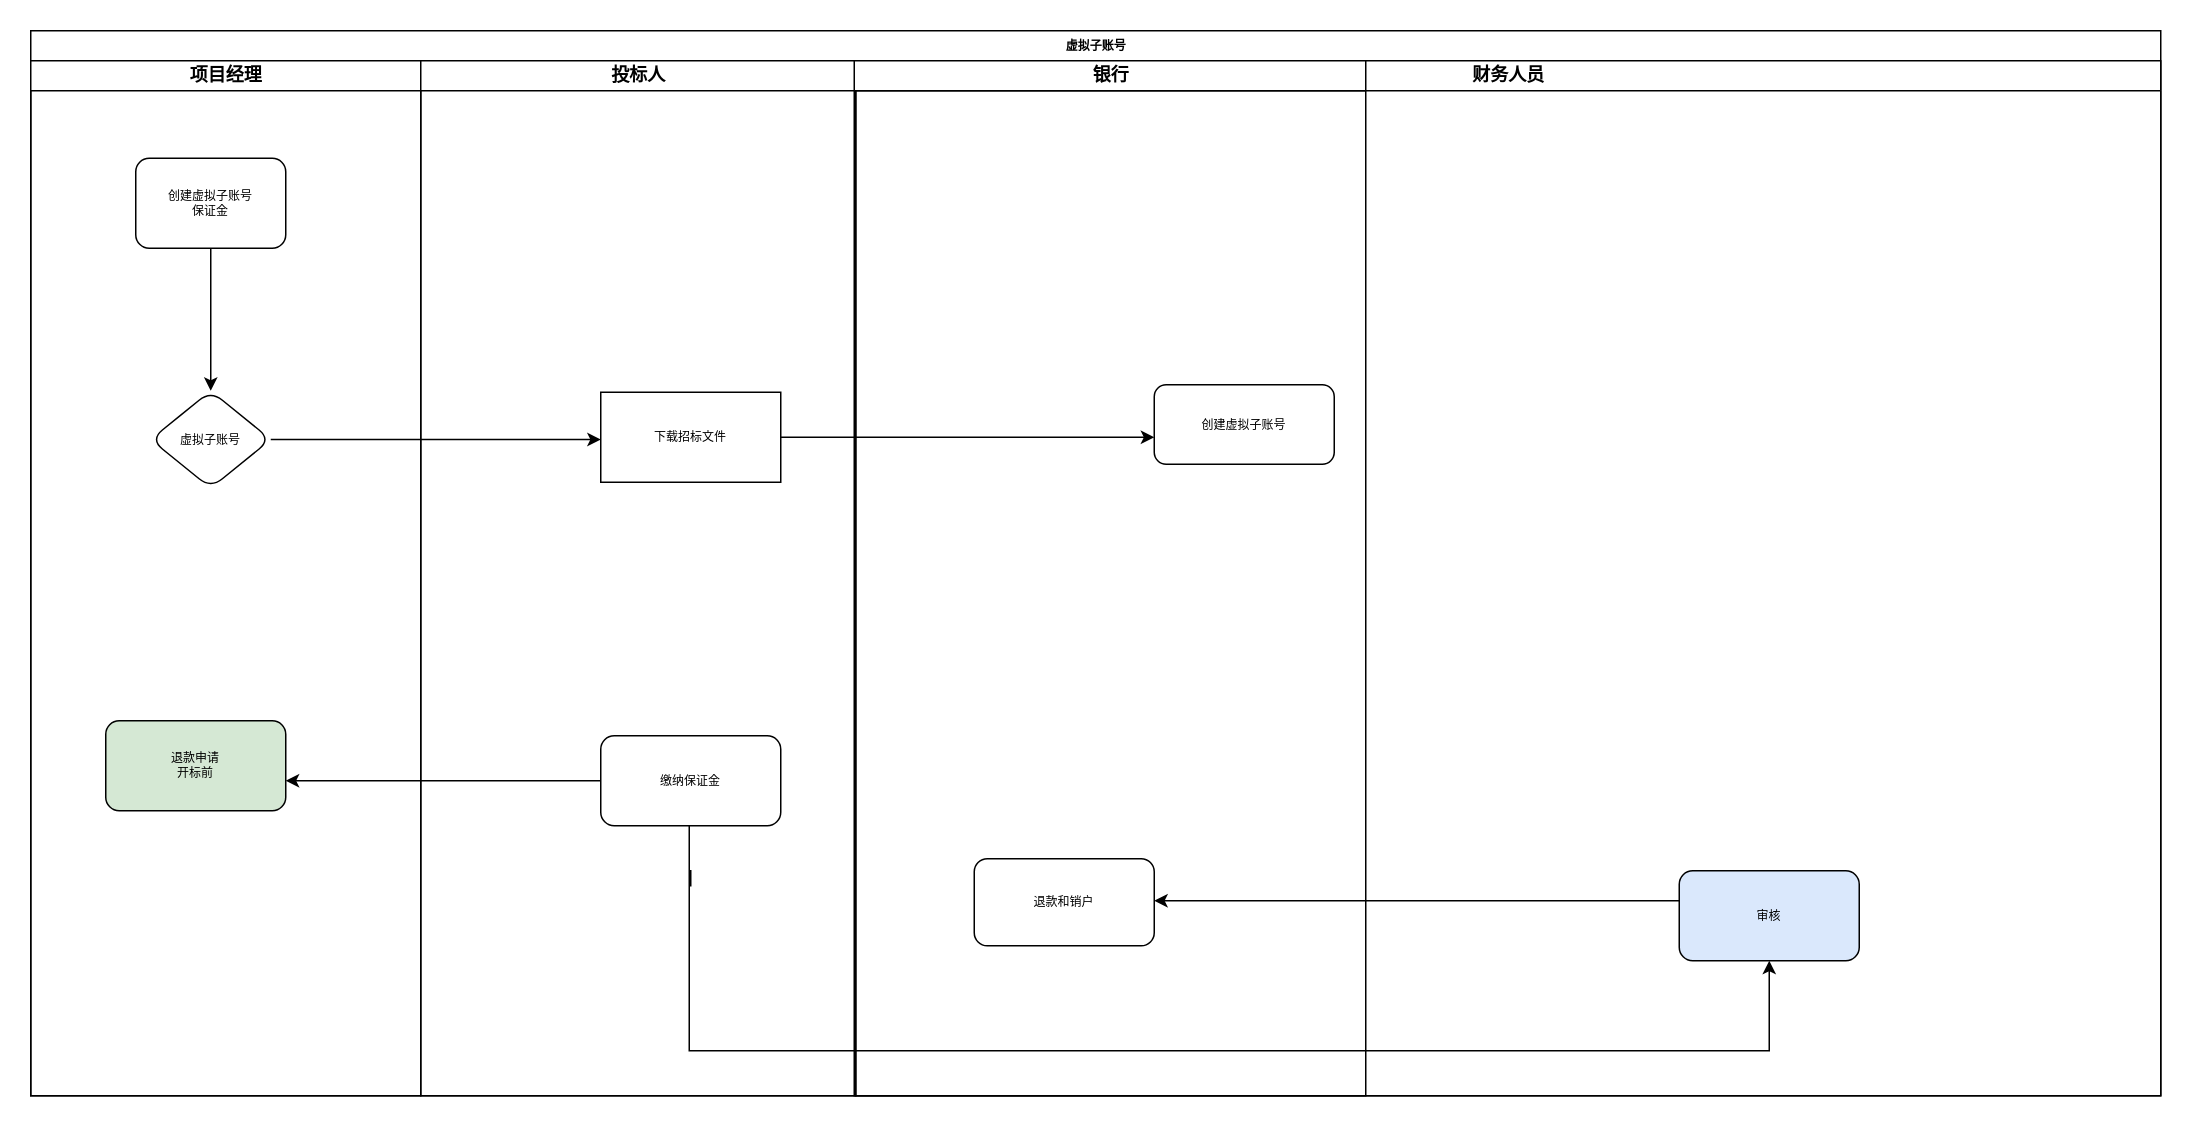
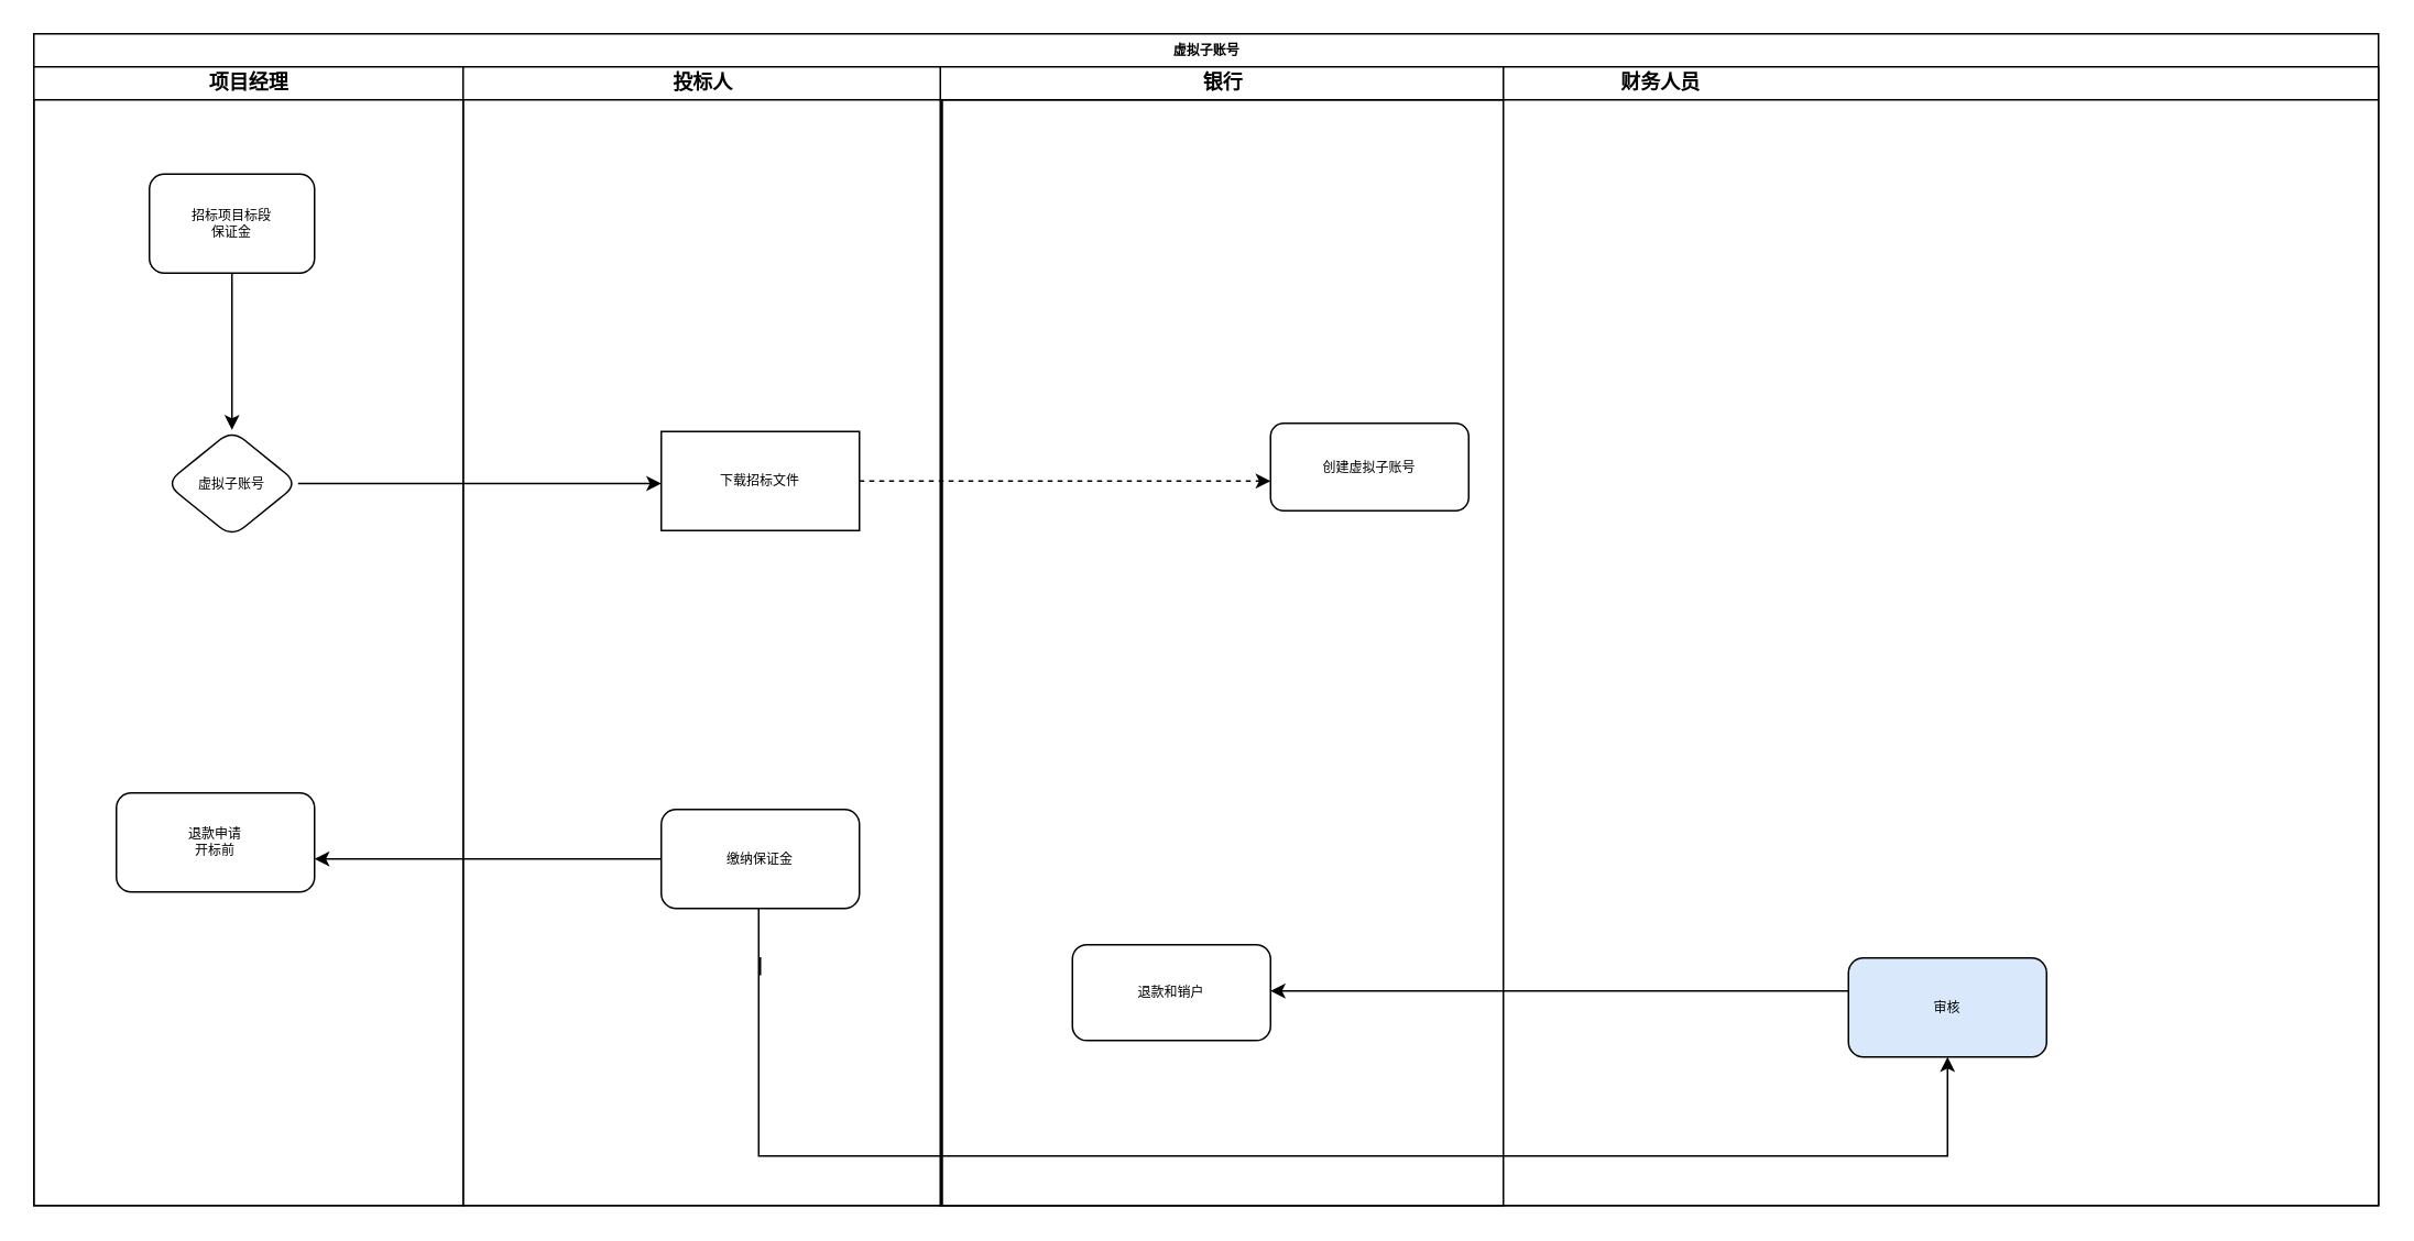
  <mxCell id="0" />
  <mxCell id="1" parent="0" />
  <mxCell id="2" value="虚拟子账号" style="swimlane;html=1;childLayout=stackLayout;startSize=20;rounded=0;shadow=0;labelBackgroundColor=none;strokeWidth=1;fontFamily=Verdana;fontSize=8;align=center;" parent="1" vertex="1"><mxGeometry x="20" y="20" width="1420" height="710" as="geometry" /></mxCell>
  <mxCell id="3" value="项目经理" style="swimlane;html=1;startSize=20;" parent="2" vertex="1"><mxGeometry y="20" width="260" height="690" as="geometry" /></mxCell>
  <mxCell id="4" value="" style="edgeStyle=orthogonalEdgeStyle;rounded=0;orthogonalLoop=1;jettySize=auto;html=1;" parent="3" source="5" target="6" edge="1"><mxGeometry relative="1" as="geometry" /></mxCell>
- <mxCell id="5" value="创建虚拟子账号&lt;br&gt;保证金" style="rounded=1;whiteSpace=wrap;html=1;shadow=0;labelBackgroundColor=none;strokeWidth=1;fontFamily=Verdana;fontSize=8;align=center;" parent="3" vertex="1"><mxGeometry x="70" y="65" width="100" height="60" as="geometry" /></mxCell>
+ <mxCell id="5" value="招标项目标段&lt;br&gt;保证金" style="rounded=1;whiteSpace=wrap;html=1;shadow=0;labelBackgroundColor=none;strokeWidth=1;fontFamily=Verdana;fontSize=8;align=center;" parent="3" vertex="1"><mxGeometry x="70" y="65" width="100" height="60" as="geometry" /></mxCell>
  <mxCell id="6" value="虚拟子账号" style="rhombus;whiteSpace=wrap;html=1;rounded=1;shadow=0;fontFamily=Verdana;fontSize=8;strokeWidth=1;" parent="3" vertex="1"><mxGeometry x="80" y="220" width="80" height="65" as="geometry" /></mxCell>
- <mxCell id="7" value="退款申请&lt;br&gt;开标前" style="whiteSpace=wrap;html=1;rounded=1;shadow=0;fontFamily=Verdana;fontSize=8;strokeWidth=1;fillColor=#d5e8d4;" parent="3" vertex="1"><mxGeometry x="50" y="440" width="120" height="60" as="geometry" /></mxCell>
+ <mxCell id="7" value="退款申请&lt;br&gt;开标前" style="whiteSpace=wrap;html=1;rounded=1;shadow=0;fontFamily=Verdana;fontSize=8;strokeWidth=1;" parent="3" vertex="1"><mxGeometry x="50" y="440" width="120" height="60" as="geometry" /></mxCell>
  <mxCell id="8" value="投标人" style="swimlane;html=1;startSize=20;" parent="2" vertex="1"><mxGeometry x="260" y="20" width="290" height="690" as="geometry" /></mxCell>
  <mxCell id="9" value="下载招标文件" style="whiteSpace=wrap;html=1;shadow=0;fontFamily=Verdana;fontSize=8;strokeWidth=1;rounded=0;" parent="8" vertex="1"><mxGeometry x="120" y="221" width="120" height="60" as="geometry" /></mxCell>
  <mxCell id="10" value="缴纳保证金" style="whiteSpace=wrap;html=1;rounded=1;shadow=0;fontFamily=Verdana;fontSize=8;strokeWidth=1;" parent="8" vertex="1"><mxGeometry x="120" y="450" width="120" height="60" as="geometry" /></mxCell>
  <mxCell id="11" value="" style="edgeStyle=orthogonalEdgeStyle;rounded=0;orthogonalLoop=1;jettySize=auto;html=1;" parent="2" source="6" target="9" edge="1"><mxGeometry relative="1" as="geometry"><Array as="points"><mxPoint x="450" y="248" /><mxPoint x="450" y="245" /></Array></mxGeometry></mxCell>
- <mxCell id="12" value="" style="edgeStyle=orthogonalEdgeStyle;rounded=0;orthogonalLoop=1;jettySize=auto;html=1;" parent="2" source="9" target="18" edge="1"><mxGeometry relative="1" as="geometry"><Array as="points"><mxPoint x="719" y="271" /><mxPoint x="719" y="271" /></Array></mxGeometry></mxCell>
+ <mxCell id="12" value="" style="edgeStyle=orthogonalEdgeStyle;rounded=0;orthogonalLoop=1;jettySize=auto;html=1;dashed=1;" parent="2" source="9" target="18" edge="1"><mxGeometry relative="1" as="geometry"><Array as="points"><mxPoint x="719" y="271" /><mxPoint x="719" y="271" /></Array></mxGeometry></mxCell>
  <mxCell id="13" value="" style="edgeStyle=orthogonalEdgeStyle;rounded=0;orthogonalLoop=1;jettySize=auto;html=1;" parent="2" source="10" target="7" edge="1"><mxGeometry relative="1" as="geometry"><Array as="points"><mxPoint x="380" y="500" /><mxPoint x="380" y="500" /></Array></mxGeometry></mxCell>
  <mxCell id="14" value="" style="edgeStyle=orthogonalEdgeStyle;rounded=0;orthogonalLoop=1;jettySize=auto;html=1;" parent="2" source="10" target="16" edge="1"><mxGeometry relative="1" as="geometry"><Array as="points"><mxPoint x="439" y="570" /><mxPoint x="440" y="570" /><mxPoint x="440" y="560" /><mxPoint x="439" y="560" /><mxPoint x="439" y="680" /><mxPoint x="1159" y="680" /></Array><mxPoint x="439" y="580" as="sourcePoint" /></mxGeometry></mxCell>
  <mxCell id="15" value="财务人员" style="swimlane;html=1;startSize=20;" parent="2" vertex="1"><mxGeometry x="550" y="20" width="870" height="690" as="geometry"><mxRectangle x="550" y="20" width="30" height="740" as="alternateBounds" /></mxGeometry></mxCell>
  <mxCell id="16" value="审核" style="whiteSpace=wrap;html=1;rounded=1;shadow=0;fontFamily=Verdana;fontSize=8;strokeWidth=1;fillColor=#dae8fc;" parent="15" vertex="1"><mxGeometry x="549" y="540" width="120" height="60" as="geometry" /></mxCell>
  <mxCell id="17" value="银行" style="swimlane;html=1;startSize=20;" parent="15" vertex="1"><mxGeometry x="-1" width="341" height="690" as="geometry" /></mxCell>
  <mxCell id="18" value="创建虚拟子账号" style="whiteSpace=wrap;html=1;rounded=1;shadow=0;fontFamily=Verdana;fontSize=8;strokeWidth=1;" parent="17" vertex="1"><mxGeometry x="200" y="216" width="120" height="53" as="geometry" /></mxCell>
  <mxCell id="19" value="退款和销户" style="whiteSpace=wrap;html=1;rounded=1;shadow=0;fontFamily=Verdana;fontSize=8;strokeWidth=1;" parent="17" vertex="1"><mxGeometry x="80" y="532" width="120" height="58" as="geometry" /></mxCell>
  <mxCell id="20" value="" style="edgeStyle=orthogonalEdgeStyle;rounded=0;orthogonalLoop=1;jettySize=auto;html=1;" parent="15" source="16" target="19" edge="1"><mxGeometry relative="1" as="geometry"><Array as="points"><mxPoint x="430" y="560" /><mxPoint x="430" y="560" /></Array></mxGeometry></mxCell>
